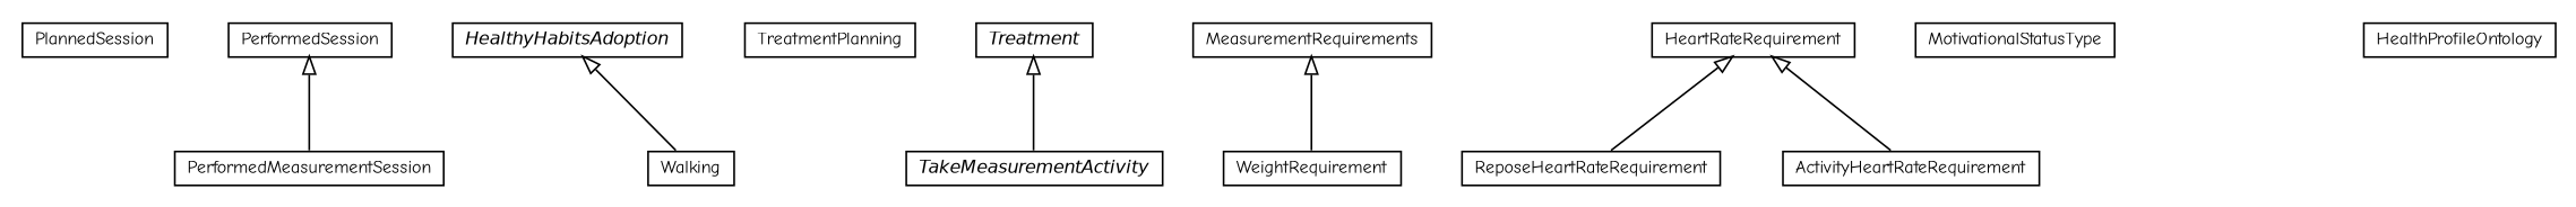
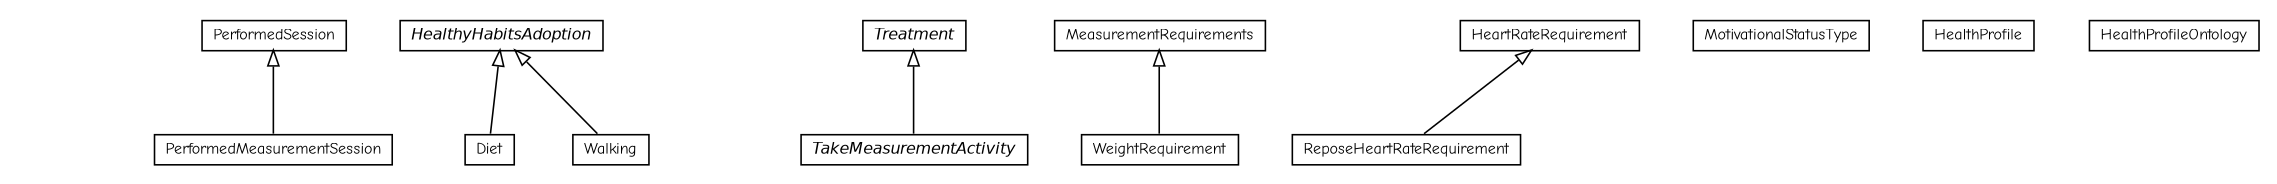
  digraph {
    fontname="Comic Neue"
    nodesep=0.25
    ranksep=0.5
    node [fontcolor=black fontname="Comic Neue" fontsize=10.0 shape=plaintext]
    edge [arrowtail=empty dir=back fontname="Comic Neue" fontsize=10 headport=p labelfontname=Helvetica labelfontsize=10 tailport=p]
-   n1 [label=<<table title="org.universAAL.ontology.health.owl.PlannedSession" border="0" cellborder="1" cellspacing="0" cellpadding="2" port="p" href="./PlannedSession.html"> 		<tr><td><table border="0" cellspacing="0" cellpadding="1"> <tr><td align="center" balign="center"> PlannedSession </td></tr> 		</table></td></tr> 		</table>>]
    n2 [label=<<table title="org.universAAL.ontology.health.owl.PerformedMeasurementSession" border="0" cellborder="1" cellspacing="0" cellpadding="2" port="p" href="./PerformedMeasurementSession.html"> 		<tr><td><table border="0" cellspacing="0" cellpadding="1"> <tr><td align="center" balign="center"> PerformedMeasurementSession </td></tr> 		</table></td></tr> 		</table>>]
-   n4 [label=<<table title="org.universAAL.ontology.health.owl.TreatmentPlanning" border="0" cellborder="1" cellspacing="0" cellpadding="2" port="p" href="./TreatmentPlanning.html"> 		<tr><td><table border="0" cellspacing="0" cellpadding="1"> <tr><td align="center" balign="center"> TreatmentPlanning </td></tr> 		</table></td></tr> 		</table>>]
+   n3 [label=<<table title="org.universAAL.ontology.health.owl.Diet" border="0" cellborder="1" cellspacing="0" cellpadding="2" port="p" href="./Diet.html"> 		<tr><td><table border="0" cellspacing="0" cellpadding="1"> <tr><td align="center" balign="center"> Diet </td></tr> 		</table></td></tr> 		</table>>]
    n5 [label=<<table title="org.universAAL.ontology.health.owl.Treatment" border="0" cellborder="1" cellspacing="0" cellpadding="2" port="p" href="./Treatment.html"> 		<tr><td><table border="0" cellspacing="0" cellpadding="1"> <tr><td align="center" balign="center"><font face="Helvetica-Oblique"> Treatment </font></td></tr> 		</table></td></tr> 		</table>>]
    n6 [label=<<table title="org.universAAL.ontology.health.owl.TakeMeasurementActivity" border="0" cellborder="1" cellspacing="0" cellpadding="2" port="p" href="./TakeMeasurementActivity.html"> 		<tr><td><table border="0" cellspacing="0" cellpadding="1"> <tr><td align="center" balign="center"><font face="Helvetica-Oblique"> TakeMeasurementActivity </font></td></tr> 		</table></td></tr> 		</table>>]
    n7 [label=<<table title="org.universAAL.ontology.health.owl.HealthyHabitsAdoption" border="0" cellborder="1" cellspacing="0" cellpadding="2" port="p" href="./HealthyHabitsAdoption.html"> 		<tr><td><table border="0" cellspacing="0" cellpadding="1"> <tr><td align="center" balign="center"><font face="Helvetica-Oblique"> HealthyHabitsAdoption </font></td></tr> 		</table></td></tr> 		</table>>]
    n8 [label=<<table title="org.universAAL.ontology.health.owl.Walking" border="0" cellborder="1" cellspacing="0" cellpadding="2" port="p" href="./Walking.html"> 		<tr><td><table border="0" cellspacing="0" cellpadding="1"> <tr><td align="center" balign="center"> Walking </td></tr> 		</table></td></tr> 		</table>>]
    n9 [label=<<table title="org.universAAL.ontology.health.owl.MeasurementRequirements" border="0" cellborder="1" cellspacing="0" cellpadding="2" port="p" href="./MeasurementRequirements.html"> 		<tr><td><table border="0" cellspacing="0" cellpadding="1"> <tr><td align="center" balign="center"> MeasurementRequirements </td></tr> 		</table></td></tr> 		</table>>]
    n10 [label=<<table title="org.universAAL.ontology.health.owl.WeightRequirement" border="0" cellborder="1" cellspacing="0" cellpadding="2" port="p" href="./WeightRequirement.html"> 		<tr><td><table border="0" cellspacing="0" cellpadding="1"> <tr><td align="center" balign="center"> WeightRequirement </td></tr> 		</table></td></tr> 		</table>>]
    n11 [label=<<table title="org.universAAL.ontology.health.owl.HeartRateRequirement" border="0" cellborder="1" cellspacing="0" cellpadding="2" port="p" href="./HeartRateRequirement.html"> 		<tr><td><table border="0" cellspacing="0" cellpadding="1"> <tr><td align="center" balign="center"> HeartRateRequirement </td></tr> 		</table></td></tr> 		</table>>]
    n12 [label=<<table title="org.universAAL.ontology.health.owl.ReposeHeartRateRequirement" border="0" cellborder="1" cellspacing="0" cellpadding="2" port="p" href="./ReposeHeartRateRequirement.html"> 		<tr><td><table border="0" cellspacing="0" cellpadding="1"> <tr><td align="center" balign="center"> ReposeHeartRateRequirement </td></tr> 		</table></td></tr> 		</table>>]
-   n13 [label=<<table title="org.universAAL.ontology.health.owl.ActivityHeartRateRequirement" border="0" cellborder="1" cellspacing="0" cellpadding="2" port="p" href="./ActivityHeartRateRequirement.html"> 		<tr><td><table border="0" cellspacing="0" cellpadding="1"> <tr><td align="center" balign="center"> ActivityHeartRateRequirement </td></tr> 		</table></td></tr> 		</table>>]
    n14 [label=<<table title="org.universAAL.ontology.health.owl.MotivationalStatusType" border="0" cellborder="1" cellspacing="0" cellpadding="2" port="p" href="./MotivationalStatusType.html"> 		<tr><td><table border="0" cellspacing="0" cellpadding="1"> <tr><td align="center" balign="center"> MotivationalStatusType </td></tr> 		</table></td></tr> 		</table>>]
+   n15 [label=<<table title="org.universAAL.ontology.health.owl.HealthProfile" border="0" cellborder="1" cellspacing="0" cellpadding="2" port="p" href="./HealthProfile.html"> 		<tr><td><table border="0" cellspacing="0" cellpadding="1"> <tr><td align="center" balign="center"> HealthProfile </td></tr> 		</table></td></tr> 		</table>>]
    n16 [label=<<table title="org.universAAL.ontology.health.owl.PerformedSession" border="0" cellborder="1" cellspacing="0" cellpadding="2" port="p" href="./PerformedSession.html"> 		<tr><td><table border="0" cellspacing="0" cellpadding="1"> <tr><td align="center" balign="center"> PerformedSession </td></tr> 		</table></td></tr> 		</table>>]
    n17 [label=<<table title="org.universAAL.ontology.health.owl.HealthProfileOntology" border="0" cellborder="1" cellspacing="0" cellpadding="2" port="p" href="./HealthProfileOntology.html"> 		<tr><td><table border="0" cellspacing="0" cellpadding="1"> <tr><td align="center" balign="center"> HealthProfileOntology </td></tr> 		</table></td></tr> 		</table>>]
    n5 -> n6
+   n7 -> n3
    n7 -> n8
    n9 -> n10
    n11 -> n12
-   n11 -> n13
    n16 -> n2
  }
